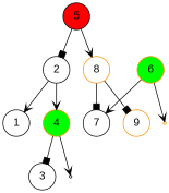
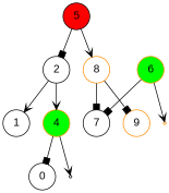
  digraph {
    fontname="Liberation Sans"
    ordering=out
    node [color=black fontname="Liberation Sans" shape=circle]
    edge [arrowhead=vee fontname="Liberation Sans"]
    n1 [label=1]
    n2 [label=2]
    n3 [color=darkorange fillcolor=green label=4 style=filled]
-   n4 [label=3]
+   n4 [label=0]
    A [fillcolor=white shape=point]
    n6 [fillcolor=red label=5 style=filled]
    n7 [color=darkorange label=8]
    n8 [label=7]
    n9 [color=darkorange label=9]
    n10 [color=darkorange fillcolor=green label=6 style=filled]
    B [color=darkorange fillcolor=white shape=point]
    n2 -> n1
    n2 -> n3
    n3 -> n4 [arrowhead=box]
    n3 -> A
    n6 -> n2 [arrowhead=box]
    n6 -> n7
    n7 -> n8 [arrowhead=box]
    n7 -> n9 [arrowhead=box]
-   n10 -> n8
+   n10 -> n8 [arrowhead=box]
    n10 -> B
  }
